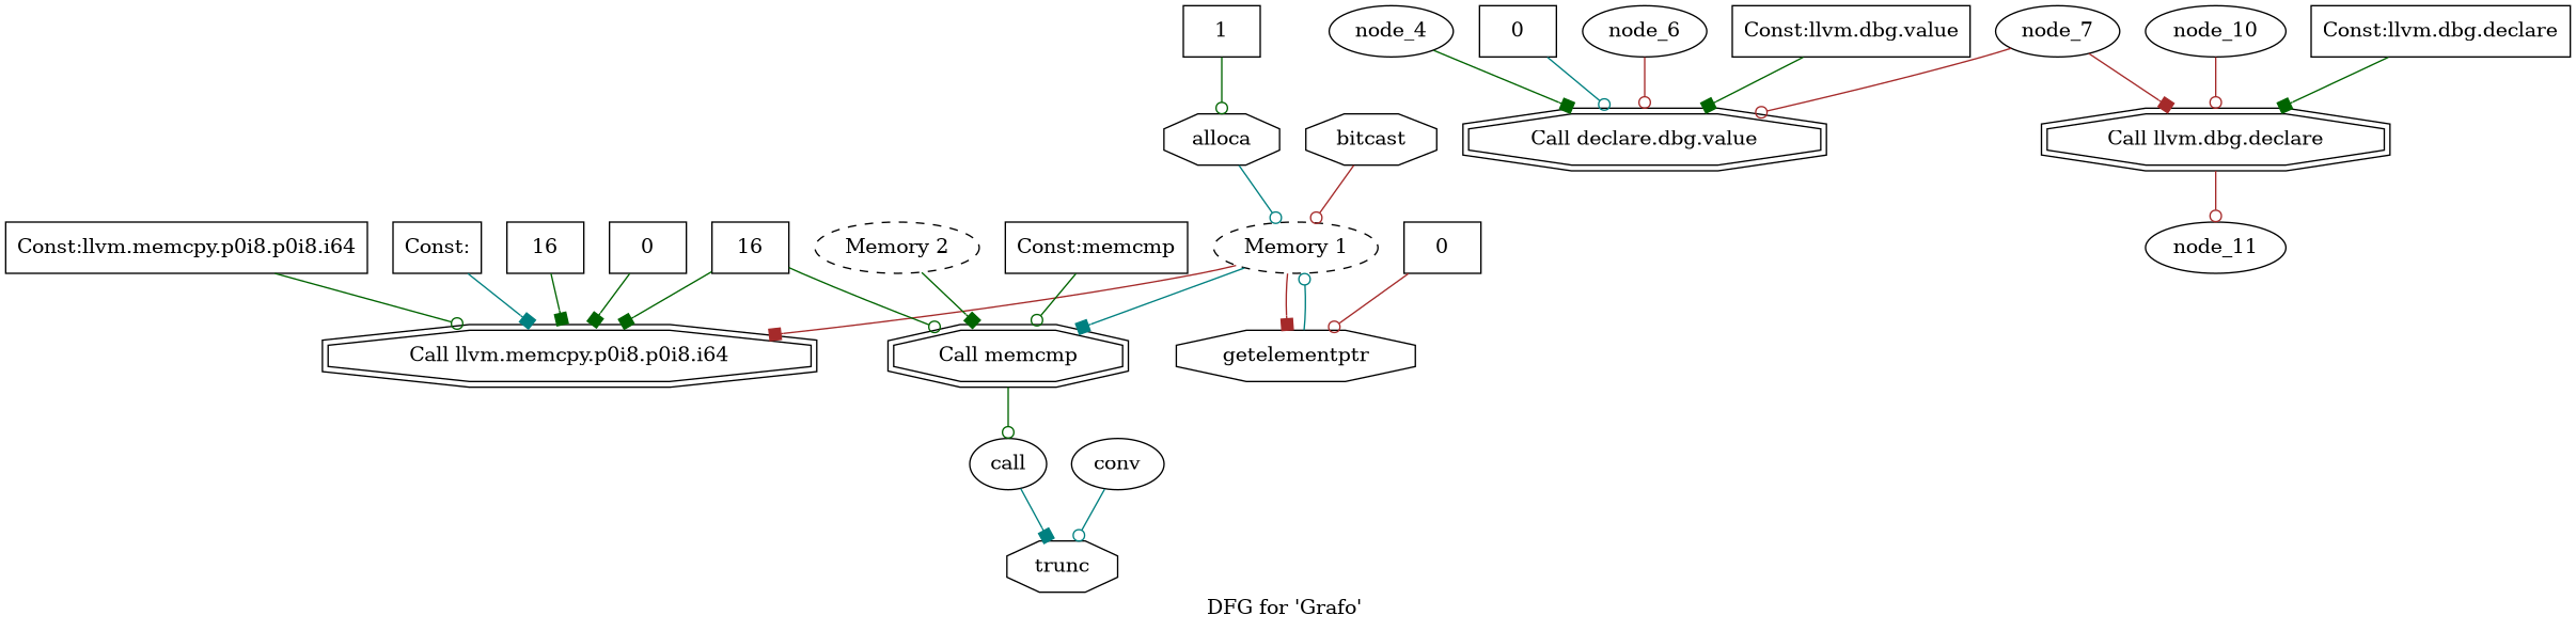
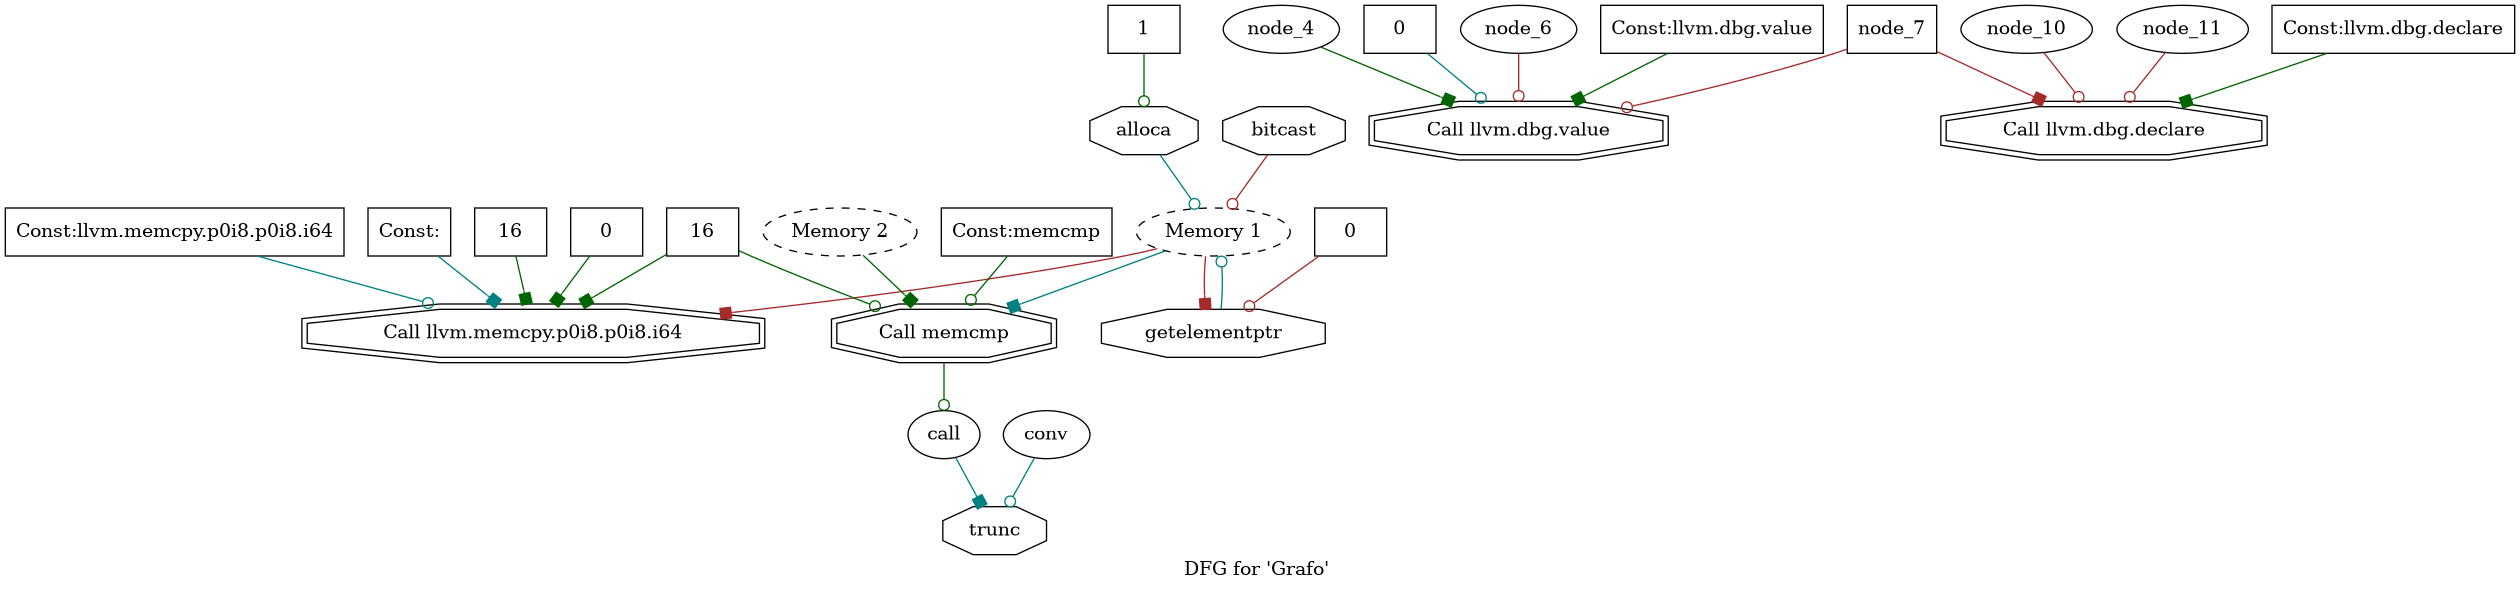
  digraph {
    label="DFG for 'Grafo' "
    node [shape=box style=solid]
    edge [arrowhead=odot color=darkgreen]
    n1 [label=alloca shape=octagon]
    n2 [label="Memory 1" shape=ellipse style=dashed]
    n3 [label="Call llvm.memcpy.p0i8.p0i8.i64" shape=doubleoctagon]
    n4 [label=getelementptr shape=octagon]
    n5 [label="Call memcmp" shape=doubleoctagon]
    n6 [label=bitcast shape=octagon]
    n7 [label=call shape=ellipse]
    n8 [label=1]
    n9 [label=trunc shape=octagon]
-   n10 [label="Call declare.dbg.value" shape=doubleoctagon]
+   n10 [label="Call llvm.dbg.value" shape=doubleoctagon]
    node_4 [shape=ellipse]
    n12 [label=0]
    node_6 [shape=ellipse]
-   node_7 [shape=ellipse]
+   node_7
    n15 [label="Call llvm.dbg.declare" shape=doubleoctagon]
    n16 [label="Const:llvm.dbg.value"]
    node_10 [shape=ellipse]
    node_11 [shape=ellipse]
    n19 [label="Const:llvm.dbg.declare"]
    n20 [label="Const:"]
    n21 [label=16]
    n22 [label=16]
    n23 [label=0]
    n24 [label="Const:llvm.memcpy.p0i8.p0i8.i64"]
    n25 [label=0]
    n26 [label=conv shape=ellipse]
    n27 [label="Memory 2" shape=ellipse style=dashed]
    n28 [label="Const:memcmp"]
    n1 -> n2 [color=teal]
    n2 -> n3 [arrowhead=box color=brown]
    n2 -> n4 [arrowhead=box color=brown]
    n2 -> n5 [arrowhead=box color=teal]
    n4 -> n2 [color=teal]
    n5 -> n7
    n6 -> n2 [color=brown]
    n7 -> n9 [arrowhead=box color=teal]
    n8 -> n1
    node_4 -> n10 [arrowhead=box]
    n12 -> n10 [color=teal]
    node_6 -> n10 [color=brown]
    node_7 -> n10 [color=brown]
    node_7 -> n15 [arrowhead=box color=brown]
    n16 -> n10 [arrowhead=box]
    node_10 -> n15 [color=brown]
-   n15 -> node_11 [color=brown]
+   node_11 -> n15 [color=brown]
    n19 -> n15 [arrowhead=box]
    n20 -> n3 [arrowhead=box color=teal]
    n21 -> n3 [arrowhead=box]
    n21 -> n5
    n22 -> n3 [arrowhead=box]
    n23 -> n3 [arrowhead=box]
-   n24 -> n3
+   n24 -> n3 [color=teal]
    n25 -> n4 [color=brown]
    n26 -> n9 [color=teal]
    n27 -> n5 [arrowhead=box]
    n28 -> n5
  }
